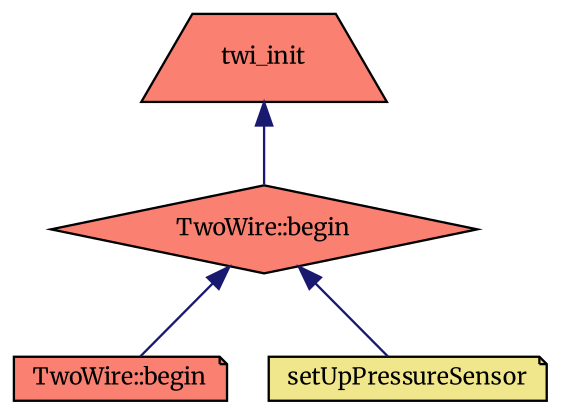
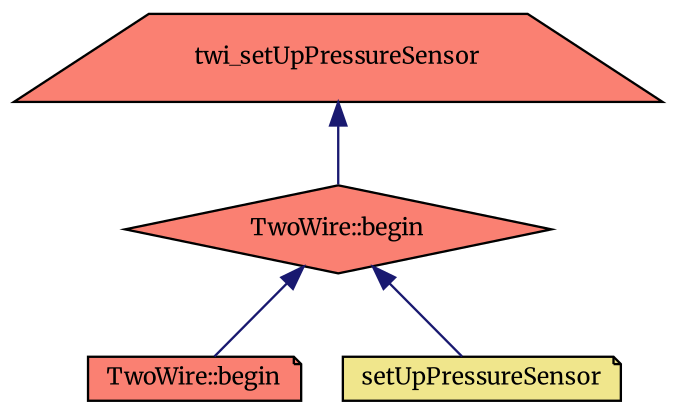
  digraph {
    rankdir=TB
    fontname=Merriweather
    node [color=black fillcolor=salmon fontname=Merriweather fontsize=10 shape=note style=filled]
    edge [color=midnightblue dir=back fontname=Merriweather fontsize=10 labelfontname=Helvetica labelfontsize=10 style=solid]
-   n1 [fontcolor=black height=0.2 label=twi_init shape=trapezium width=0.4]
+   n1 [fontcolor=black height=0.2 label=twi_setUpPressureSensor shape=trapezium width=0.4]
    n2 [height=0.2 label="TwoWire::begin" shape=diamond width=0.4]
    n3 [height=0.2 label="TwoWire::begin" width=0.4]
    n4 [fillcolor=khaki height=0.2 label=setUpPressureSensor width=0.4]
    n1 -> n2
    n2 -> n3
    n2 -> n4
  }
